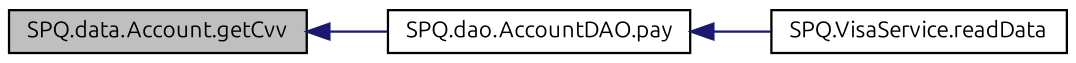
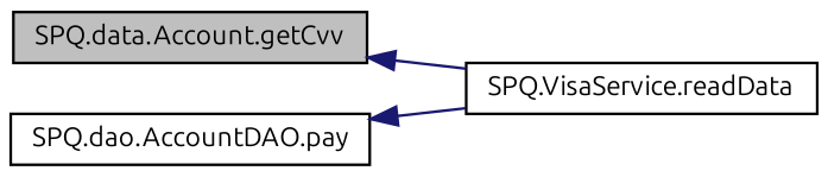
  digraph {
    fontname=Ubuntu
    rankdir=LR
    node [color=black fillcolor=white fontname=Ubuntu fontsize=10 shape=record style=filled]
    edge [color=midnightblue dir=back fontname=Ubuntu fontsize=10 labelfontname=Helvetica labelfontsize=10 style=solid]
    n1 [fillcolor=grey75 fontcolor=black height=0.2 label="SPQ.data.Account.getCvv" width=0.4]
    n2 [height=0.2 label="SPQ.dao.AccountDAO.pay" width=0.4]
    n3 [height=0.2 label="SPQ.VisaService.readData" width=0.4]
-   n1 -> n2
+   n1 -> n3
    n2 -> n3
  }
